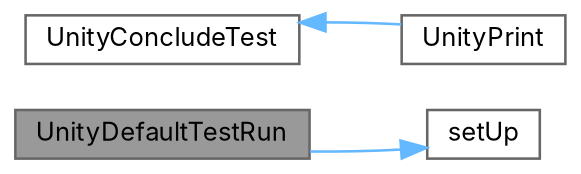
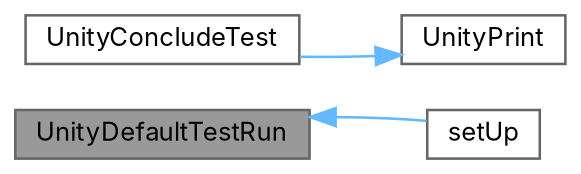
  digraph {
    fontname=Inter
    rankdir=LR
    node [color=grey40 fillcolor=white fontname=Inter fontsize=10 shape=box style=filled]
    edge [color=steelblue1 fontname=Inter fontsize=10 labelfontname=Helvetica labelfontsize=10 style=solid]
    n1 [color=gray40 fillcolor=grey60 fontcolor=black height=0.2 label=UnityDefaultTestRun width=0.4]
    n2 [height=0.2 label=setUp width=0.4]
    n3 [height=0.2 label=UnityConcludeTest width=0.4]
    n4 [height=0.2 label=UnityPrint width=0.4]
-   n1 -> n2
-   n4 -> n3
+   n2 -> n1
+   n3 -> n4
  }
